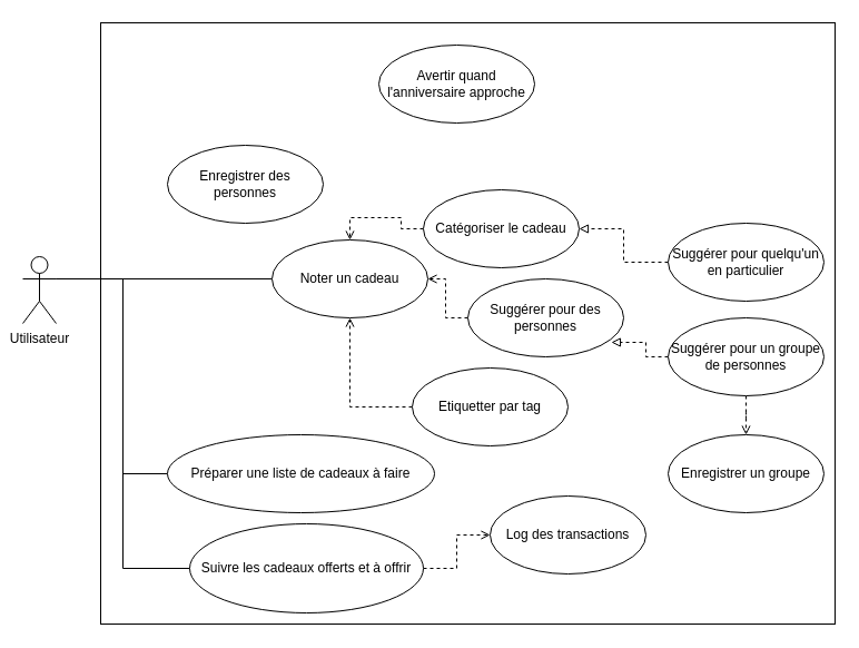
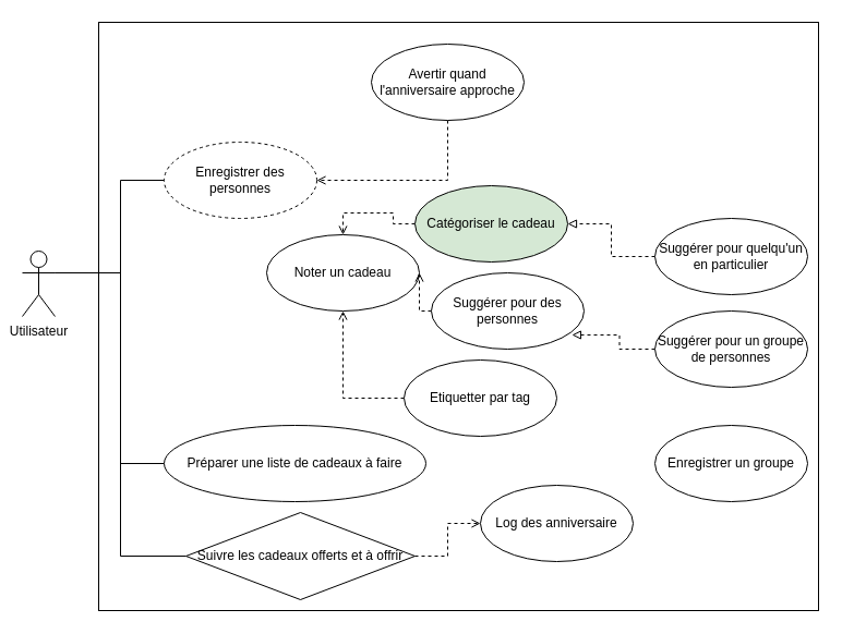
  <mxCell id="0" />
  <mxCell id="1" parent="0" />
  <mxCell id="2" value="Utilisateur" style="shape=umlActor;verticalLabelPosition=bottom;labelBackgroundColor=#ffffff;verticalAlign=top;html=1;" vertex="1" parent="1"><mxGeometry x="20" y="230" width="30" height="60" as="geometry" /></mxCell>
  <mxCell id="3" value="" style="html=1;" vertex="1" parent="1"><mxGeometry x="90" y="20" width="660" height="540" as="geometry" /></mxCell>
- <mxCell id="4" style="edgeStyle=orthogonalEdgeStyle;rounded=0;orthogonalLoop=1;jettySize=auto;html=1;exitX=0;exitY=0.5;exitDx=0;exitDy=0;entryX=1;entryY=0.333;entryDx=0;entryDy=0;entryPerimeter=0;endArrow=none;endFill=0;strokeColor=#000000;" edge="1" parent="1" source="5" target="2"><mxGeometry relative="1" as="geometry" /></mxCell>
  <mxCell id="5" value="Noter un cadeau" style="ellipse;whiteSpace=wrap;html=1;" vertex="1" parent="1"><mxGeometry x="244" y="215" width="140" height="70" as="geometry" /></mxCell>
  <mxCell id="6" style="edgeStyle=orthogonalEdgeStyle;rounded=0;orthogonalLoop=1;jettySize=auto;html=1;exitX=0;exitY=0.5;exitDx=0;exitDy=0;entryX=1;entryY=0.5;entryDx=0;entryDy=0;dashed=1;endArrow=open;endFill=0;strokeColor=#000000;" edge="1" parent="1" source="7" target="5"><mxGeometry relative="1" as="geometry" /></mxCell>
- <mxCell id="7" value="Suggérer pour des personnes" style="ellipse;whiteSpace=wrap;html=1;" vertex="1" parent="1"><mxGeometry x="420" y="250" width="140" height="70" as="geometry" /></mxCell>
+ <mxCell id="7" value="Suggérer pour des personnes" style="ellipse;whiteSpace=wrap;html=1;" vertex="1" parent="1"><mxGeometry x="395" y="250" width="140" height="70" as="geometry" /></mxCell>
  <mxCell id="8" style="edgeStyle=orthogonalEdgeStyle;rounded=0;orthogonalLoop=1;jettySize=auto;html=1;exitX=0;exitY=0.5;exitDx=0;exitDy=0;dashed=1;endArrow=open;endFill=0;strokeColor=#000000;" edge="1" parent="1" source="9" target="5"><mxGeometry relative="1" as="geometry" /></mxCell>
  <mxCell id="9" value="Etiquetter par tag" style="ellipse;whiteSpace=wrap;html=1;" vertex="1" parent="1"><mxGeometry x="370" y="330" width="140" height="70" as="geometry" /></mxCell>
- <mxCell id="11" value="Enregistrer des personnes" style="ellipse;whiteSpace=wrap;html=1;" vertex="1" parent="1"><mxGeometry x="150" y="130" width="140" height="70" as="geometry" /></mxCell>
+ <mxCell id="10" style="edgeStyle=orthogonalEdgeStyle;rounded=0;orthogonalLoop=1;jettySize=auto;html=1;exitX=0;exitY=0.5;exitDx=0;exitDy=0;endArrow=none;endFill=0;entryX=1;entryY=0.333;entryDx=0;entryDy=0;entryPerimeter=0;" edge="1" parent="1" source="11" target="2"><mxGeometry relative="1" as="geometry"><Array as="points"><mxPoint x="110" y="165" /><mxPoint x="110" y="250" /></Array></mxGeometry></mxCell>
+ <mxCell id="11" value="Enregistrer des personnes" style="ellipse;whiteSpace=wrap;html=1;dashed=1;" vertex="1" parent="1"><mxGeometry x="150" y="130" width="140" height="70" as="geometry" /></mxCell>
  <mxCell id="12" style="edgeStyle=orthogonalEdgeStyle;rounded=0;orthogonalLoop=1;jettySize=auto;html=1;exitX=0;exitY=0.5;exitDx=0;exitDy=0;entryX=0.5;entryY=0;entryDx=0;entryDy=0;endArrow=open;endFill=0;strokeColor=#000000;dashed=1;" edge="1" parent="1" source="13" target="5"><mxGeometry relative="1" as="geometry" /></mxCell>
- <mxCell id="13" value="Catégoriser le cadeau" style="ellipse;whiteSpace=wrap;html=1;" vertex="1" parent="1"><mxGeometry x="380" y="170" width="140" height="70" as="geometry" /></mxCell>
+ <mxCell id="13" value="Catégoriser le cadeau" style="ellipse;whiteSpace=wrap;html=1;fillColor=#d5e8d4;" vertex="1" parent="1"><mxGeometry x="380" y="170" width="140" height="70" as="geometry" /></mxCell>
  <mxCell id="14" style="edgeStyle=orthogonalEdgeStyle;rounded=0;orthogonalLoop=1;jettySize=auto;html=1;exitX=0;exitY=0.5;exitDx=0;exitDy=0;endArrow=none;endFill=0;strokeColor=#000000;" edge="1" parent="1" source="15"><mxGeometry relative="1" as="geometry"><mxPoint x="50" y="250" as="targetPoint" /><Array as="points"><mxPoint x="110" y="425" /><mxPoint x="110" y="250" /></Array></mxGeometry></mxCell>
  <mxCell id="15" value="Préparer une liste de cadeaux à faire" style="ellipse;whiteSpace=wrap;html=1;" vertex="1" parent="1"><mxGeometry x="150" y="390" width="240" height="70" as="geometry" /></mxCell>
+ <mxCell id="16" style="edgeStyle=orthogonalEdgeStyle;rounded=0;orthogonalLoop=1;jettySize=auto;html=1;exitX=0.5;exitY=1;exitDx=0;exitDy=0;dashed=1;endArrow=open;endFill=0;strokeColor=#000000;entryX=1;entryY=0.5;entryDx=0;entryDy=0;" edge="1" parent="1" source="17" target="11"><mxGeometry relative="1" as="geometry" /></mxCell>
  <mxCell id="17" value="Avertir quand l'anniversaire approche" style="ellipse;whiteSpace=wrap;html=1;" vertex="1" parent="1"><mxGeometry x="340" y="40" width="140" height="70" as="geometry" /></mxCell>
  <mxCell id="18" style="edgeStyle=orthogonalEdgeStyle;rounded=0;orthogonalLoop=1;jettySize=auto;html=1;exitX=0;exitY=0.5;exitDx=0;exitDy=0;entryX=1;entryY=0.333;entryDx=0;entryDy=0;entryPerimeter=0;endArrow=none;endFill=0;strokeColor=#000000;" edge="1" parent="1" source="20" target="2"><mxGeometry relative="1" as="geometry" /></mxCell>
  <mxCell id="19" style="edgeStyle=orthogonalEdgeStyle;rounded=0;orthogonalLoop=1;jettySize=auto;html=1;exitX=1;exitY=0.5;exitDx=0;exitDy=0;entryX=0;entryY=0.5;entryDx=0;entryDy=0;dashed=1;endArrow=open;endFill=0;strokeColor=#000000;" edge="1" parent="1" source="20" target="27"><mxGeometry relative="1" as="geometry" /></mxCell>
- <mxCell id="20" value="Suivre les cadeaux offerts et à offrir" style="ellipse;whiteSpace=wrap;html=1;" vertex="1" parent="1"><mxGeometry x="170" y="470" width="210" height="80" as="geometry" /></mxCell>
+ <mxCell id="20" value="Suivre les cadeaux offerts et à offrir" style="rhombus;whiteSpace=wrap;html=1;" vertex="1" parent="1"><mxGeometry x="170" y="470" width="210" height="80" as="geometry" /></mxCell>
  <mxCell id="21" style="edgeStyle=orthogonalEdgeStyle;rounded=0;orthogonalLoop=1;jettySize=auto;html=1;exitX=0;exitY=0.5;exitDx=0;exitDy=0;dashed=1;endArrow=block;endFill=0;strokeColor=#000000;" edge="1" parent="1" source="22" target="13"><mxGeometry relative="1" as="geometry" /></mxCell>
  <mxCell id="22" value="Suggérer pour quelqu'un en particulier" style="ellipse;whiteSpace=wrap;html=1;" vertex="1" parent="1"><mxGeometry x="600" y="200" width="140" height="70" as="geometry" /></mxCell>
  <mxCell id="23" style="edgeStyle=orthogonalEdgeStyle;rounded=0;orthogonalLoop=1;jettySize=auto;html=1;exitX=0;exitY=0.5;exitDx=0;exitDy=0;entryX=0.921;entryY=0.814;entryDx=0;entryDy=0;entryPerimeter=0;dashed=1;endArrow=block;endFill=0;strokeColor=#000000;" edge="1" parent="1" source="25" target="7"><mxGeometry relative="1" as="geometry" /></mxCell>
- <mxCell id="24" style="edgeStyle=orthogonalEdgeStyle;rounded=0;orthogonalLoop=1;jettySize=auto;html=1;exitX=0.5;exitY=1;exitDx=0;exitDy=0;endArrow=open;endFill=0;strokeColor=#000000;dashed=1;" edge="1" parent="1" source="25" target="26"><mxGeometry relative="1" as="geometry" /></mxCell>
  <mxCell id="25" value="Suggérer pour un groupe de personnes" style="ellipse;whiteSpace=wrap;html=1;" vertex="1" parent="1"><mxGeometry x="600" y="285" width="140" height="70" as="geometry" /></mxCell>
  <mxCell id="26" value="Enregistrer un groupe" style="ellipse;whiteSpace=wrap;html=1;" vertex="1" parent="1"><mxGeometry x="600" y="390" width="140" height="70" as="geometry" /></mxCell>
- <mxCell id="27" value="Log des transactions" style="ellipse;whiteSpace=wrap;html=1;" vertex="1" parent="1"><mxGeometry x="440" y="445" width="140" height="70" as="geometry" /></mxCell>
+ <mxCell id="27" value="Log des anniversaire" style="ellipse;whiteSpace=wrap;html=1;" vertex="1" parent="1"><mxGeometry x="440" y="445" width="140" height="70" as="geometry" /></mxCell>
